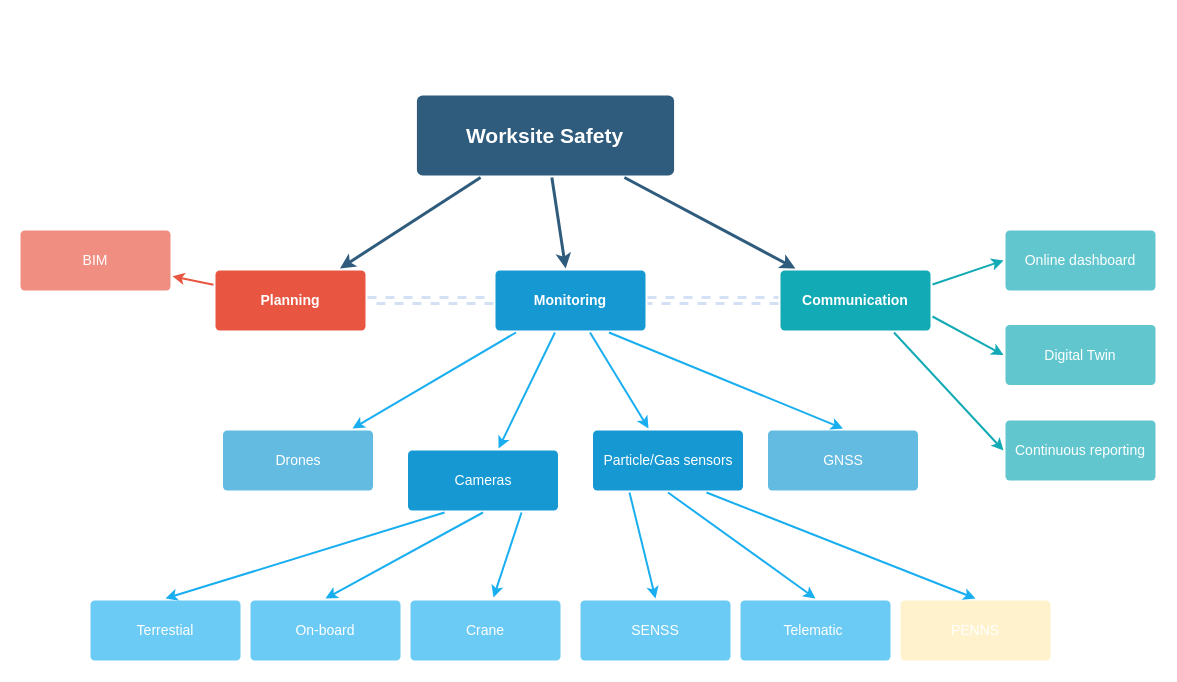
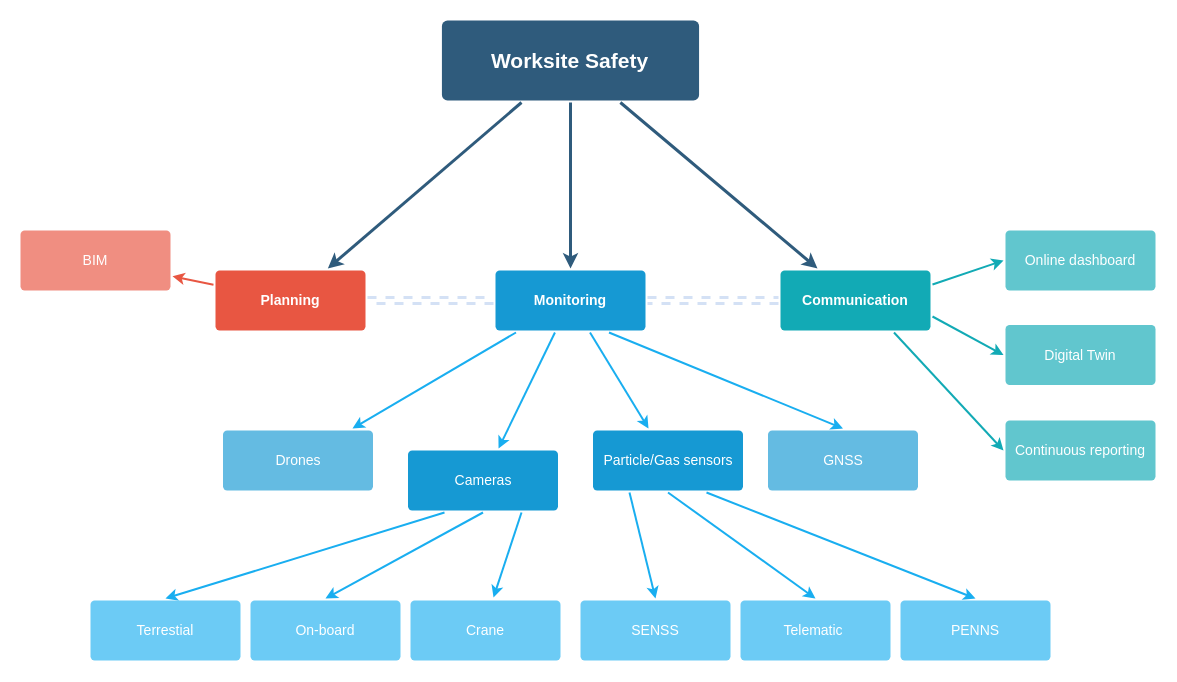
  <mxCell id="0" />
  <mxCell id="1" parent="0" />
  <mxCell id="2" value="" style="edgeStyle=none;rounded=0;jumpStyle=none;html=1;shadow=0;labelBackgroundColor=none;startArrow=none;startFill=0;endArrow=classic;endFill=1;jettySize=auto;orthogonalLoop=1;strokeColor=#2F5B7C;strokeWidth=3;fontFamily=Helvetica;fontSize=16;fontColor=#23445D;spacing=5;" parent="1" source="5" target="28" edge="1"><mxGeometry relative="1" as="geometry" /></mxCell>
  <mxCell id="3" value="" style="edgeStyle=none;rounded=0;jumpStyle=none;html=1;shadow=0;labelBackgroundColor=none;startArrow=none;startFill=0;endArrow=classic;endFill=1;jettySize=auto;orthogonalLoop=1;strokeColor=#2F5B7C;strokeWidth=3;fontFamily=Helvetica;fontSize=16;fontColor=#23445D;spacing=5;" parent="1" source="5" target="15" edge="1"><mxGeometry relative="1" as="geometry" /></mxCell>
  <mxCell id="4" value="" style="edgeStyle=none;rounded=0;jumpStyle=none;html=1;shadow=0;labelBackgroundColor=none;startArrow=none;startFill=0;endArrow=classic;endFill=1;jettySize=auto;orthogonalLoop=1;strokeColor=#2F5B7C;strokeWidth=3;fontFamily=Helvetica;fontSize=16;fontColor=#23445D;spacing=5;" parent="1" source="5" target="8" edge="1"><mxGeometry relative="1" as="geometry" /></mxCell>
- <mxCell id="5" value="&lt;font style=&quot;font-size: 21px;&quot;&gt;Worksite Safety&lt;/font&gt;" style="rounded=1;whiteSpace=wrap;html=1;shadow=0;labelBackgroundColor=none;strokeColor=none;strokeWidth=3;fillColor=#2F5B7C;fontFamily=Helvetica;fontSize=16;fontColor=#FFFFFF;align=center;fontStyle=1;spacing=5;arcSize=7;perimeterSpacing=2;" parent="1" vertex="1"><mxGeometry x="416.42" y="95" width="257.15" height="80" as="geometry" /></mxCell>
+ <mxCell id="5" value="&lt;font style=&quot;font-size: 21px;&quot;&gt;Worksite Safety&lt;/font&gt;" style="rounded=1;whiteSpace=wrap;html=1;shadow=0;labelBackgroundColor=none;strokeColor=none;strokeWidth=3;fillColor=#2F5B7C;fontFamily=Helvetica;fontSize=16;fontColor=#FFFFFF;align=center;fontStyle=1;spacing=5;arcSize=7;perimeterSpacing=2;" parent="1" vertex="1"><mxGeometry x="441.42" y="20" width="257.15" height="80" as="geometry" /></mxCell>
  <mxCell id="6" value="" style="edgeStyle=none;rounded=1;jumpStyle=none;html=1;shadow=0;labelBackgroundColor=none;startArrow=none;startFill=0;jettySize=auto;orthogonalLoop=1;strokeColor=#E85642;strokeWidth=2;fontFamily=Helvetica;fontSize=14;fontColor=#FFFFFF;spacing=5;fontStyle=1;fillColor=#b0e3e6;" parent="1" source="8" target="9" edge="1"><mxGeometry relative="1" as="geometry" /></mxCell>
  <mxCell id="7" style="edgeStyle=none;rounded=0;orthogonalLoop=1;jettySize=auto;html=1;exitX=1;exitY=0.5;exitDx=0;exitDy=0;entryX=0;entryY=0.5;entryDx=0;entryDy=0;strokeColor=#D4E1F5;strokeWidth=3;shape=link;dashed=1;" parent="1" source="8" target="15" edge="1"><mxGeometry relative="1" as="geometry" /></mxCell>
  <mxCell id="8" value="Planning" style="rounded=1;whiteSpace=wrap;html=1;shadow=0;labelBackgroundColor=none;strokeColor=none;strokeWidth=3;fillColor=#e85642;fontFamily=Helvetica;fontSize=14;fontColor=#FFFFFF;align=center;spacing=5;fontStyle=1;arcSize=7;perimeterSpacing=2;" parent="1" vertex="1"><mxGeometry x="215" y="270" width="150" height="60" as="geometry" /></mxCell>
  <mxCell id="9" value="BIM" style="rounded=1;whiteSpace=wrap;html=1;shadow=0;labelBackgroundColor=none;strokeColor=none;strokeWidth=3;fillColor=#f08e81;fontFamily=Helvetica;fontSize=14;fontColor=#FFFFFF;align=center;spacing=5;fontStyle=0;arcSize=7;perimeterSpacing=2;" parent="1" vertex="1"><mxGeometry x="20" y="230" width="150" height="60" as="geometry" /></mxCell>
  <mxCell id="10" value="" style="edgeStyle=none;rounded=0;jumpStyle=none;html=1;shadow=0;labelBackgroundColor=none;startArrow=none;startFill=0;endArrow=classic;endFill=1;jettySize=auto;orthogonalLoop=1;strokeColor=#19AEF0;strokeWidth=2;fontFamily=Helvetica;fontSize=14;fontColor=#FFFFFF;spacing=5;endSize=6;startSize=1;" parent="1" source="15" target="24" edge="1"><mxGeometry relative="1" as="geometry" /></mxCell>
  <mxCell id="11" value="" style="edgeStyle=none;rounded=0;jumpStyle=none;html=1;shadow=0;labelBackgroundColor=none;startArrow=none;startFill=0;endArrow=classic;endFill=1;jettySize=auto;orthogonalLoop=1;strokeColor=#19AEF0;strokeWidth=2;fontFamily=Helvetica;fontSize=14;fontColor=#FFFFFF;spacing=5;endSize=6;startSize=1;" parent="1" source="15" target="23" edge="1"><mxGeometry relative="1" as="geometry" /></mxCell>
  <mxCell id="12" value="" style="edgeStyle=none;rounded=0;jumpStyle=none;html=1;shadow=0;labelBackgroundColor=none;startArrow=none;startFill=0;endArrow=classic;endFill=1;jettySize=auto;orthogonalLoop=1;strokeColor=#19AEF0;strokeWidth=2;fontFamily=Helvetica;fontSize=14;fontColor=#FFFFFF;spacing=5;endSize=6;startSize=1;" parent="1" source="15" target="19" edge="1"><mxGeometry relative="1" as="geometry" /></mxCell>
  <mxCell id="13" style="edgeStyle=none;rounded=0;orthogonalLoop=1;jettySize=auto;html=1;exitX=0.75;exitY=1;exitDx=0;exitDy=0;entryX=0.5;entryY=0;entryDx=0;entryDy=0;strokeColor=#19AEF0;strokeWidth=2;endSize=6;startSize=1;" parent="1" source="15" target="34" edge="1"><mxGeometry relative="1" as="geometry" /></mxCell>
  <mxCell id="14" style="edgeStyle=none;rounded=0;orthogonalLoop=1;jettySize=auto;html=1;exitX=1;exitY=0.5;exitDx=0;exitDy=0;strokeColor=#D4E1F5;strokeWidth=3;shape=link;dashed=1;" parent="1" source="15" target="28" edge="1"><mxGeometry relative="1" as="geometry" /></mxCell>
  <mxCell id="15" value="Monitoring" style="rounded=1;whiteSpace=wrap;html=1;shadow=0;labelBackgroundColor=none;strokeColor=none;strokeWidth=3;fillColor=#1699D3;fontFamily=Helvetica;fontSize=14;fontColor=#FFFFFF;align=center;spacing=5;fontStyle=1;arcSize=7;perimeterSpacing=2;" parent="1" vertex="1"><mxGeometry x="495" y="270" width="150" height="60" as="geometry" /></mxCell>
  <mxCell id="16" style="edgeStyle=none;rounded=0;orthogonalLoop=1;jettySize=auto;html=1;exitX=0.25;exitY=1;exitDx=0;exitDy=0;entryX=0.5;entryY=0;entryDx=0;entryDy=0;strokeColor=#19AEF0;strokeWidth=2;endSize=6;startSize=1;" parent="1" source="19" target="35" edge="1"><mxGeometry relative="1" as="geometry" /></mxCell>
  <mxCell id="17" style="edgeStyle=none;rounded=0;orthogonalLoop=1;jettySize=auto;html=1;exitX=0.5;exitY=1;exitDx=0;exitDy=0;entryX=0.5;entryY=0;entryDx=0;entryDy=0;strokeColor=#19AEF0;strokeWidth=2;endSize=6;startSize=1;" parent="1" source="19" target="36" edge="1"><mxGeometry relative="1" as="geometry" /></mxCell>
  <mxCell id="18" style="edgeStyle=none;rounded=0;orthogonalLoop=1;jettySize=auto;html=1;exitX=0.75;exitY=1;exitDx=0;exitDy=0;entryX=0.5;entryY=0;entryDx=0;entryDy=0;strokeColor=#19AEF0;strokeWidth=2;endSize=6;startSize=1;" parent="1" source="19" target="37" edge="1"><mxGeometry relative="1" as="geometry" /></mxCell>
  <mxCell id="19" value="Particle/Gas sensors" style="rounded=1;whiteSpace=wrap;html=1;shadow=0;labelBackgroundColor=none;strokeColor=none;strokeWidth=3;fillColor=#1699D3;fontFamily=Helvetica;fontSize=14;fontColor=#FFFFFF;align=center;spacing=5;arcSize=7;perimeterSpacing=2;" parent="1" vertex="1"><mxGeometry x="592.5" y="430" width="150" height="60" as="geometry" /></mxCell>
  <mxCell id="20" style="edgeStyle=none;rounded=0;orthogonalLoop=1;jettySize=auto;html=1;exitX=0.25;exitY=1;exitDx=0;exitDy=0;entryX=0.5;entryY=0;entryDx=0;entryDy=0;strokeColor=#19AEF0;strokeWidth=2;endSize=6;startSize=1;" parent="1" source="23" target="31" edge="1"><mxGeometry relative="1" as="geometry" /></mxCell>
  <mxCell id="21" style="edgeStyle=none;rounded=0;orthogonalLoop=1;jettySize=auto;html=1;exitX=0.5;exitY=1;exitDx=0;exitDy=0;entryX=0.5;entryY=0;entryDx=0;entryDy=0;strokeColor=#19AEF0;strokeWidth=2;endSize=6;startSize=1;" parent="1" source="23" target="32" edge="1"><mxGeometry relative="1" as="geometry" /></mxCell>
  <mxCell id="22" style="edgeStyle=none;rounded=0;orthogonalLoop=1;jettySize=auto;html=1;exitX=0.75;exitY=1;exitDx=0;exitDy=0;entryX=0.552;entryY=-0.016;entryDx=0;entryDy=0;entryPerimeter=0;strokeColor=#19AEF0;strokeWidth=2;endSize=6;startSize=1;" parent="1" source="23" target="33" edge="1"><mxGeometry relative="1" as="geometry" /></mxCell>
  <mxCell id="23" value="Cameras" style="rounded=1;whiteSpace=wrap;html=1;shadow=0;labelBackgroundColor=none;strokeColor=none;strokeWidth=3;fillColor=#1699D3;fontFamily=Helvetica;fontSize=14;fontColor=#FFFFFF;align=center;spacing=5;arcSize=7;perimeterSpacing=2;" parent="1" vertex="1"><mxGeometry x="407.5" y="450" width="150" height="60" as="geometry" /></mxCell>
  <mxCell id="24" value="Drones" style="rounded=1;whiteSpace=wrap;html=1;shadow=0;labelBackgroundColor=none;strokeColor=none;strokeWidth=3;fillColor=#64bbe2;fontFamily=Helvetica;fontSize=14;fontColor=#FFFFFF;align=center;spacing=5;arcSize=7;perimeterSpacing=2;" parent="1" vertex="1"><mxGeometry x="222.5" y="430" width="150" height="60" as="geometry" /></mxCell>
  <mxCell id="25" style="edgeStyle=none;rounded=0;orthogonalLoop=1;jettySize=auto;html=1;exitX=1;exitY=0.25;exitDx=0;exitDy=0;entryX=0;entryY=0.5;entryDx=0;entryDy=0;fontSize=21;strokeColor=#12AAB5;strokeWidth=2;" parent="1" source="28" target="30" edge="1"><mxGeometry relative="1" as="geometry" /></mxCell>
  <mxCell id="26" style="edgeStyle=none;rounded=0;orthogonalLoop=1;jettySize=auto;html=1;exitX=1;exitY=0.75;exitDx=0;exitDy=0;entryX=0;entryY=0.5;entryDx=0;entryDy=0;fontSize=21;strokeColor=#12AAB5;strokeWidth=2;" parent="1" source="28" target="29" edge="1"><mxGeometry relative="1" as="geometry" /></mxCell>
  <mxCell id="27" style="edgeStyle=none;rounded=0;orthogonalLoop=1;jettySize=auto;html=1;exitX=0.75;exitY=1;exitDx=0;exitDy=0;entryX=0;entryY=0.5;entryDx=0;entryDy=0;fontSize=21;strokeColor=#12AAB5;strokeWidth=2;" parent="1" source="28" target="38" edge="1"><mxGeometry relative="1" as="geometry" /></mxCell>
  <mxCell id="28" value="Communication" style="rounded=1;whiteSpace=wrap;html=1;shadow=0;labelBackgroundColor=none;strokeColor=none;strokeWidth=3;fillColor=#12aab5;fontFamily=Helvetica;fontSize=14;fontColor=#FFFFFF;align=center;spacing=5;fontStyle=1;arcSize=7;perimeterSpacing=2;" parent="1" vertex="1"><mxGeometry x="780" y="270" width="150" height="60" as="geometry" /></mxCell>
  <mxCell id="29" value="Digital Twin" style="rounded=1;whiteSpace=wrap;html=1;shadow=0;labelBackgroundColor=none;strokeColor=none;strokeWidth=3;fillColor=#61c6ce;fontFamily=Helvetica;fontSize=14;fontColor=#FFFFFF;align=center;spacing=5;fontStyle=0;arcSize=7;perimeterSpacing=2;" parent="1" vertex="1"><mxGeometry x="1005" y="324.5" width="150" height="60" as="geometry" /></mxCell>
  <mxCell id="30" value="Online dashboard" style="rounded=1;whiteSpace=wrap;html=1;shadow=0;labelBackgroundColor=none;strokeColor=none;strokeWidth=3;fillColor=#61c6ce;fontFamily=Helvetica;fontSize=14;fontColor=#FFFFFF;align=center;spacing=5;fontStyle=0;arcSize=7;perimeterSpacing=2;" parent="1" vertex="1"><mxGeometry x="1005" y="230" width="150" height="60" as="geometry" /></mxCell>
  <mxCell id="31" value="Terrestial" style="rounded=1;whiteSpace=wrap;html=1;shadow=0;labelBackgroundColor=none;strokeColor=none;strokeWidth=3;fillColor=#6CCBF5;fontFamily=Helvetica;fontSize=14;fontColor=#FFFFFF;align=center;spacing=5;arcSize=7;perimeterSpacing=2;" parent="1" vertex="1"><mxGeometry x="90" y="600" width="150" height="60" as="geometry" /></mxCell>
  <mxCell id="32" value="On-board" style="rounded=1;whiteSpace=wrap;html=1;shadow=0;labelBackgroundColor=none;strokeColor=none;strokeWidth=3;fillColor=#6CCBF5;fontFamily=Helvetica;fontSize=14;fontColor=#FFFFFF;align=center;spacing=5;arcSize=7;perimeterSpacing=2;" parent="1" vertex="1"><mxGeometry x="250" y="600" width="150" height="60" as="geometry" /></mxCell>
  <mxCell id="33" value="Crane" style="rounded=1;whiteSpace=wrap;html=1;shadow=0;labelBackgroundColor=none;strokeColor=none;strokeWidth=3;fillColor=#6CCBF5;fontFamily=Helvetica;fontSize=14;fontColor=#FFFFFF;align=center;spacing=5;arcSize=7;perimeterSpacing=2;" parent="1" vertex="1"><mxGeometry x="410" y="600" width="150" height="60" as="geometry" /></mxCell>
  <mxCell id="34" value="GNSS" style="rounded=1;whiteSpace=wrap;html=1;shadow=0;labelBackgroundColor=none;strokeColor=none;strokeWidth=3;fillColor=#64bbe2;fontFamily=Helvetica;fontSize=14;fontColor=#FFFFFF;align=center;spacing=5;arcSize=7;perimeterSpacing=2;" parent="1" vertex="1"><mxGeometry x="767.5" y="430" width="150" height="60" as="geometry" /></mxCell>
  <mxCell id="35" value="SENSS" style="rounded=1;whiteSpace=wrap;html=1;shadow=0;labelBackgroundColor=none;strokeColor=none;strokeWidth=3;fillColor=#6CCBF5;fontFamily=Helvetica;fontSize=14;fontColor=#FFFFFF;align=center;spacing=5;arcSize=7;perimeterSpacing=2;" parent="1" vertex="1"><mxGeometry x="580" y="600" width="150" height="60" as="geometry" /></mxCell>
  <mxCell id="36" value="Telematic&lt;span style=&quot;white-space: pre;&quot;&gt; &lt;/span&gt;" style="rounded=1;whiteSpace=wrap;html=1;shadow=0;labelBackgroundColor=none;strokeColor=none;strokeWidth=3;fillColor=#6CCBF5;fontFamily=Helvetica;fontSize=14;fontColor=#FFFFFF;align=center;spacing=5;arcSize=7;perimeterSpacing=2;" parent="1" vertex="1"><mxGeometry x="740" y="600" width="150" height="60" as="geometry" /></mxCell>
- <mxCell id="37" value="PENNS" style="rounded=1;whiteSpace=wrap;html=1;shadow=0;labelBackgroundColor=none;strokeColor=none;strokeWidth=3;fillColor=#fff2cc;fontFamily=Helvetica;fontSize=14;fontColor=#FFFFFF;align=center;spacing=5;arcSize=7;perimeterSpacing=2;" parent="1" vertex="1"><mxGeometry x="900" y="600" width="150" height="60" as="geometry" /></mxCell>
+ <mxCell id="37" value="PENNS" style="rounded=1;whiteSpace=wrap;html=1;shadow=0;labelBackgroundColor=none;strokeColor=none;strokeWidth=3;fillColor=#6CCBF5;fontFamily=Helvetica;fontSize=14;fontColor=#FFFFFF;align=center;spacing=5;arcSize=7;perimeterSpacing=2;" parent="1" vertex="1"><mxGeometry x="900" y="600" width="150" height="60" as="geometry" /></mxCell>
  <mxCell id="38" value="Continuous reporting" style="rounded=1;whiteSpace=wrap;html=1;shadow=0;labelBackgroundColor=none;strokeColor=none;strokeWidth=3;fillColor=#61c6ce;fontFamily=Helvetica;fontSize=14;fontColor=#FFFFFF;align=center;spacing=5;fontStyle=0;arcSize=7;perimeterSpacing=2;" parent="1" vertex="1"><mxGeometry x="1005" y="420" width="150" height="60" as="geometry" /></mxCell>
